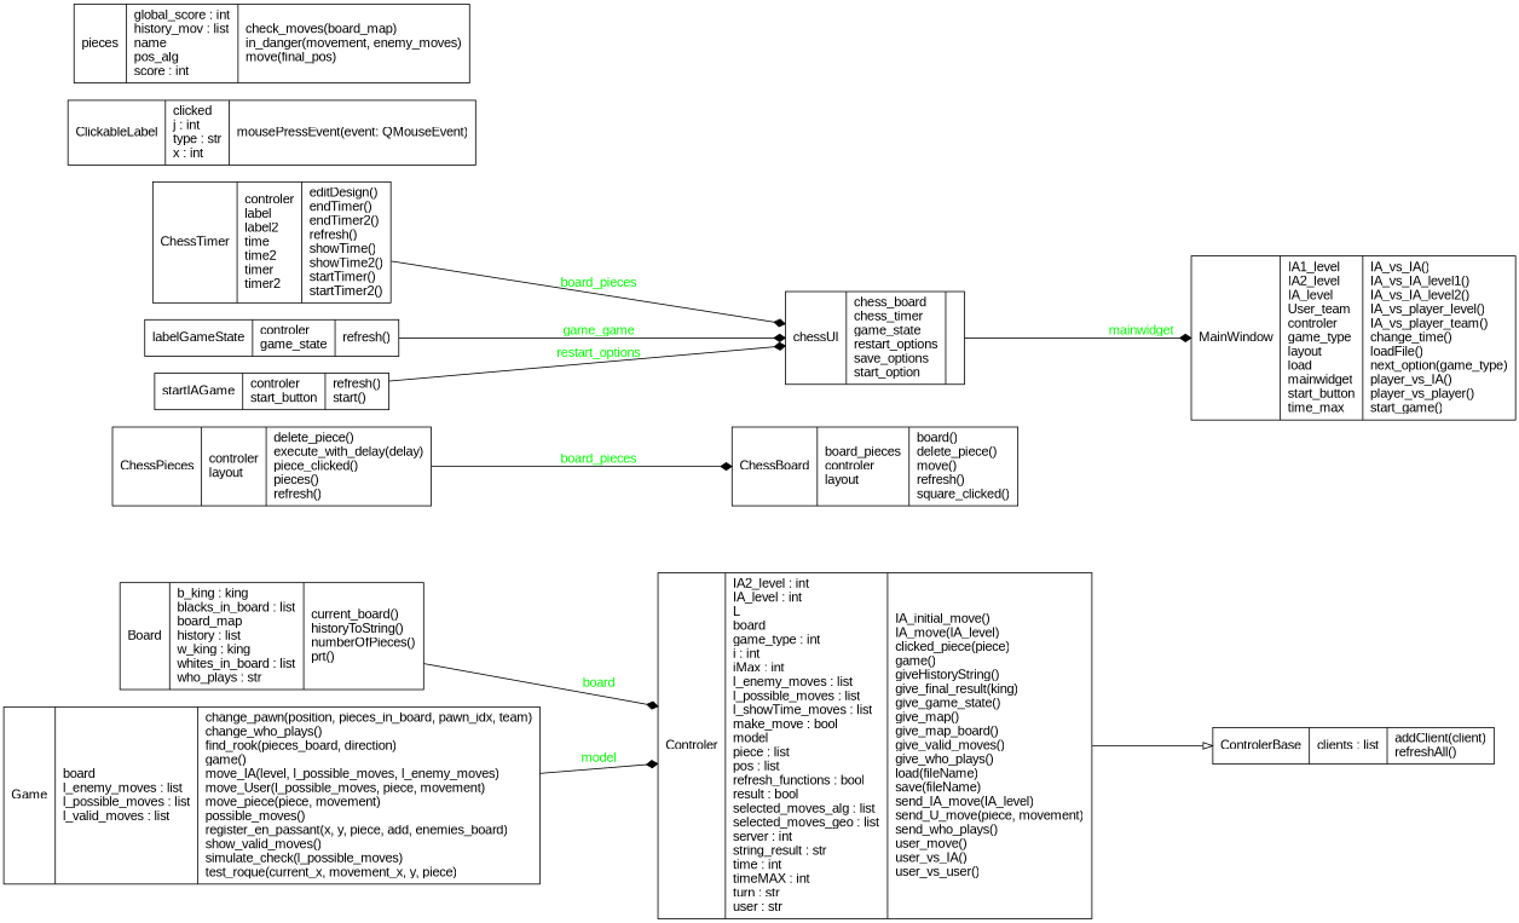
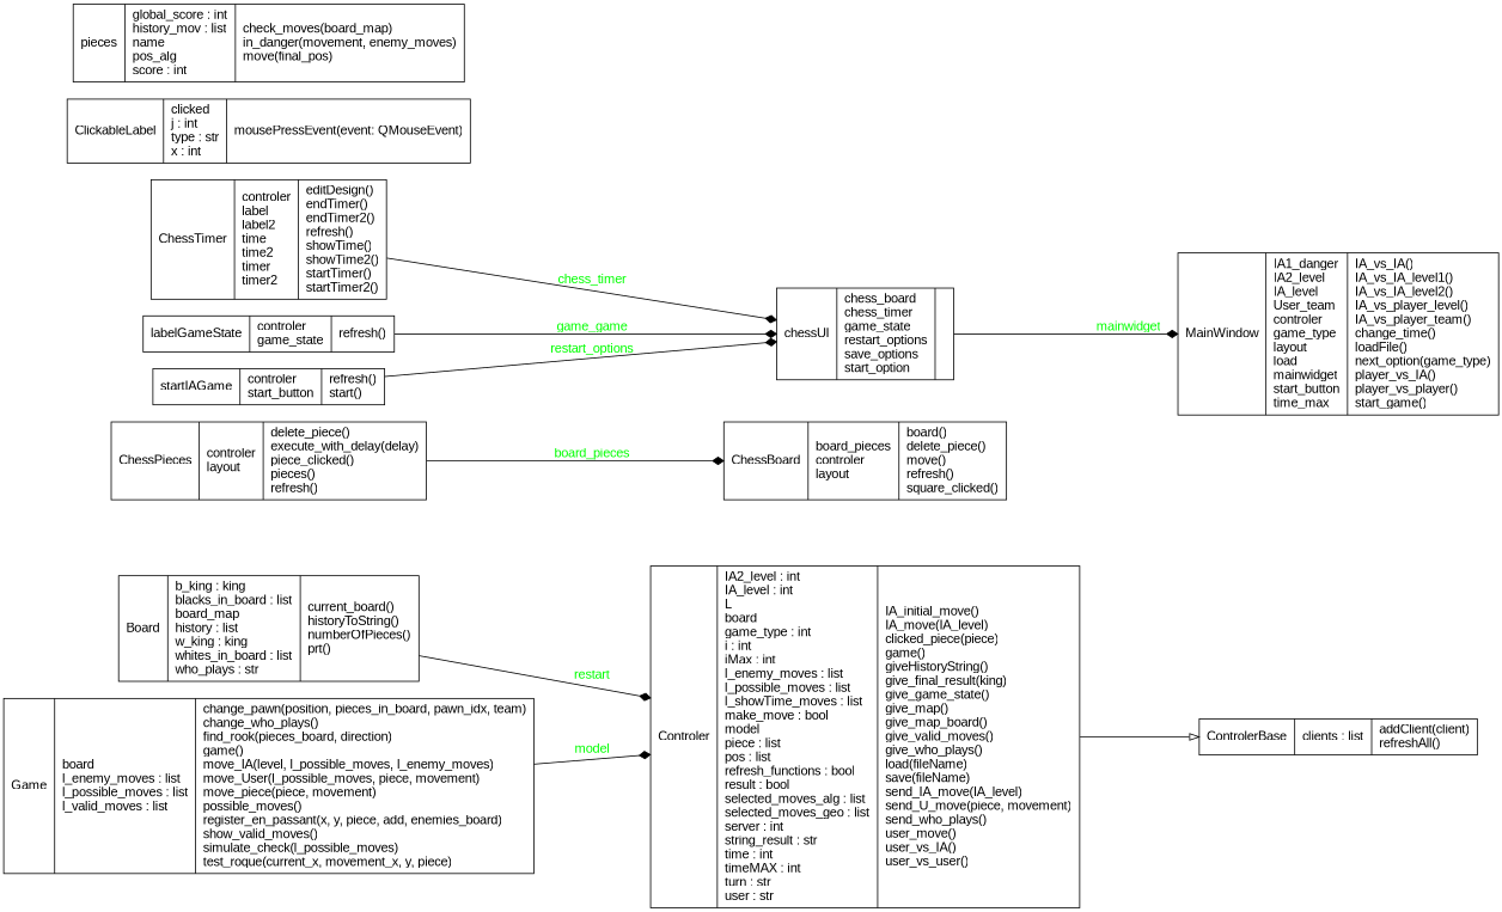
  digraph {
    fontname="Liberation Sans"
    rankdir=LR
    node [fontname="Liberation Sans" shape=record]
    edge [arrowhead=diamond arrowtail=none fontcolor=green fontname="Liberation Sans" style=solid]
    n1 [label="{Board|b_king : king\lblacks_in_board : list\lboard_map\lhistory : list\lw_king : king\lwhites_in_board : list\lwho_plays : str\l|current_board()\lhistoryToString()\lnumberOfPieces()\lprt()\l}"]
    n2 [label="{Controler|IA2_level : int\lIA_level : int\lL\lboard\lgame_type : int\li : int\liMax : int\ll_enemy_moves : list\ll_possible_moves : list\ll_showTime_moves : list\lmake_move : bool\lmodel\lpiece : list\lpos : list\lrefresh_functions : bool\lresult : bool\lselected_moves_alg : list\lselected_moves_geo : list\lserver : int\lstring_result : str\ltime : int\ltimeMAX : int\lturn : str\luser : str\l|IA_initial_move()\lIA_move(IA_level)\lclicked_piece(piece)\lgame()\lgiveHistoryString()\lgive_final_result(king)\lgive_game_state()\lgive_map()\lgive_map_board()\lgive_valid_moves()\lgive_who_plays()\lload(fileName)\lsave(fileName)\lsend_IA_move(IA_level)\lsend_U_move(piece, movement)\lsend_who_plays()\luser_move()\luser_vs_IA()\luser_vs_user()\l}"]
    n3 [label="{ControlerBase|clients : list\l|addClient(client)\lrefreshAll()\l}"]
    n4 [label="{ChessBoard|board_pieces\lcontroler\llayout\l|board()\ldelete_piece()\lmove()\lrefresh()\lsquare_clicked()\l}"]
    n5 [label="{chessUI|chess_board\lchess_timer\lgame_state\lrestart_options\lsave_options\lstart_option\l|}"]
-   n6 [label="{MainWindow|IA1_level\lIA2_level\lIA_level\lUser_team\lcontroler\lgame_type\llayout\lload\lmainwidget\lstart_button\ltime_max\l|IA_vs_IA()\lIA_vs_IA_level1()\lIA_vs_IA_level2()\lIA_vs_player_level()\lIA_vs_player_team()\lchange_time()\lloadFile()\lnext_option(game_type)\lplayer_vs_IA()\lplayer_vs_player()\lstart_game()\l}"]
+   n6 [label="{MainWindow|IA1_danger\lIA2_level\lIA_level\lUser_team\lcontroler\lgame_type\llayout\lload\lmainwidget\lstart_button\ltime_max\l|IA_vs_IA()\lIA_vs_IA_level1()\lIA_vs_IA_level2()\lIA_vs_player_level()\lIA_vs_player_team()\lchange_time()\lloadFile()\lnext_option(game_type)\lplayer_vs_IA()\lplayer_vs_player()\lstart_game()\l}"]
    n7 [label="{ChessPieces|controler\llayout\l|delete_piece()\lexecute_with_delay(delay)\lpiece_clicked()\lpieces()\lrefresh()\l}"]
    n8 [label="{ChessTimer|controler\llabel\llabel2\ltime\ltime2\ltimer\ltimer2\l|editDesign()\lendTimer()\lendTimer2()\lrefresh()\lshowTime()\lshowTime2()\lstartTimer()\lstartTimer2()\l}"]
    n9 [label="{ClickableLabel|clicked\lj : int\ltype : str\lx : int\l|mousePressEvent(event: QMouseEvent)\l}"]
    n10 [label="{Game|board\ll_enemy_moves : list\ll_possible_moves : list\ll_valid_moves : list\l|change_pawn(position, pieces_in_board, pawn_idx, team)\lchange_who_plays()\lfind_rook(pieces_board, direction)\lgame()\lmove_IA(level, l_possible_moves, l_enemy_moves)\lmove_User(l_possible_moves, piece, movement)\lmove_piece(piece, movement)\lpossible_moves()\lregister_en_passant(x, y, piece, add, enemies_board)\lshow_valid_moves()\lsimulate_check(l_possible_moves)\ltest_roque(current_x, movement_x, y, piece)\l}"]
    n11 [label="{labelGameState|controler\lgame_state\l|refresh()\l}"]
    n12 [label="{pieces|global_score : int\lhistory_mov : list\lname\lpos_alg\lscore : int\l|check_moves(board_map)\lin_danger(movement, enemy_moves)\lmove(final_pos)\l}"]
    n13 [label="{startIAGame|controler\lstart_button\l|refresh()\lstart()\l}"]
-   n1 -> n2 [label=board]
+   n1 -> n2 [label=restart]
    n2 -> n3 [arrowhead=empty fontcolor="" style=""]
    n5 -> n6 [label=mainwidget]
    n7 -> n4 [label=board_pieces]
-   n8 -> n5 [label=board_pieces]
+   n8 -> n5 [label=chess_timer]
    n10 -> n2 [label=model]
    n11 -> n5 [label=game_game]
    n13 -> n5 [label=restart_options]
  }
